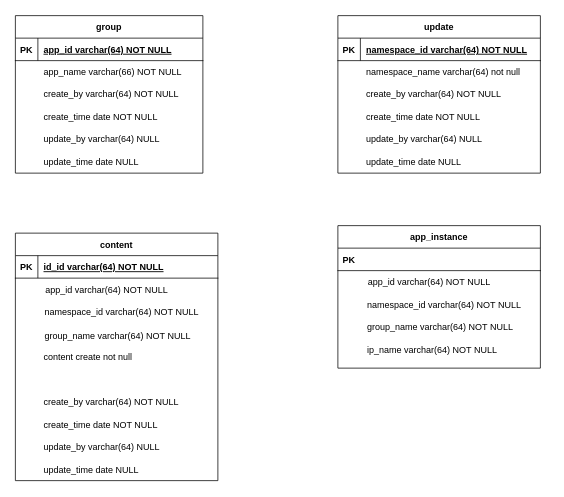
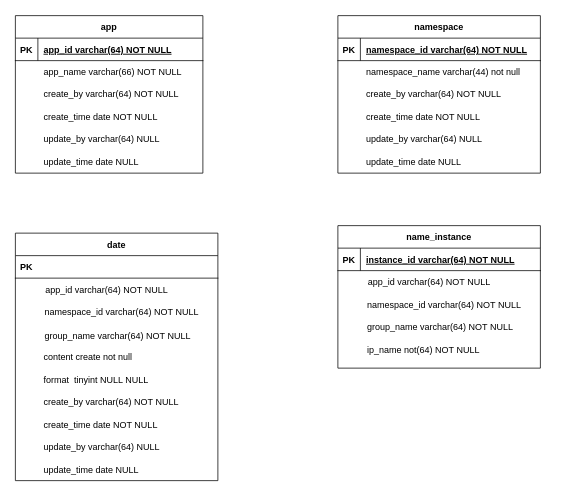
  <mxCell id="0" />
  <mxCell id="1" parent="0" />
- <mxCell id="2" value="group" style="shape=table;startSize=30;container=1;collapsible=1;childLayout=tableLayout;fixedRows=1;rowLines=0;fontStyle=1;align=center;resizeLast=1;" parent="1" vertex="1"><mxGeometry x="20" y="20" width="250" height="210" as="geometry" /></mxCell>
+ <mxCell id="2" value="app" style="shape=table;startSize=30;container=1;collapsible=1;childLayout=tableLayout;fixedRows=1;rowLines=0;fontStyle=1;align=center;resizeLast=1;" parent="1" vertex="1"><mxGeometry x="20" y="20" width="250" height="210" as="geometry" /></mxCell>
  <mxCell id="3" value="" style="shape=partialRectangle;collapsible=0;dropTarget=0;pointerEvents=0;fillColor=none;points=[[0,0.5],[1,0.5]];portConstraint=eastwest;top=0;left=0;right=0;bottom=1;" parent="2" vertex="1"><mxGeometry y="30" width="250" height="30" as="geometry" /></mxCell>
  <mxCell id="4" value="PK" style="shape=partialRectangle;overflow=hidden;connectable=0;fillColor=none;top=0;left=0;bottom=0;right=0;fontStyle=1;" parent="3" vertex="1"><mxGeometry width="30" height="30" as="geometry" /></mxCell>
  <mxCell id="5" value="app_id varchar(64) NOT NULL " style="shape=partialRectangle;overflow=hidden;connectable=0;fillColor=none;top=0;left=0;bottom=0;right=0;align=left;spacingLeft=6;fontStyle=5;" parent="3" vertex="1"><mxGeometry x="30" width="220" height="30" as="geometry" /></mxCell>
  <mxCell id="6" value="" style="shape=partialRectangle;collapsible=0;dropTarget=0;pointerEvents=0;fillColor=none;points=[[0,0.5],[1,0.5]];portConstraint=eastwest;top=0;left=0;right=0;bottom=0;" vertex="1" parent="1"><mxGeometry x="20" y="80" width="250" height="30" as="geometry" /></mxCell>
  <mxCell id="7" value="" style="shape=partialRectangle;overflow=hidden;connectable=0;fillColor=none;top=0;left=0;bottom=0;right=0;" vertex="1" parent="6"><mxGeometry width="30" height="30" as="geometry" /></mxCell>
  <mxCell id="8" value="app_name varchar(66) NOT NULL" style="shape=partialRectangle;overflow=hidden;connectable=0;fillColor=none;top=0;left=0;bottom=0;right=0;align=left;spacingLeft=6;" vertex="1" parent="6"><mxGeometry x="30" width="220" height="30" as="geometry" /></mxCell>
  <mxCell id="9" value="" style="shape=partialRectangle;collapsible=0;dropTarget=0;pointerEvents=0;fillColor=none;points=[[0,0.5],[1,0.5]];portConstraint=eastwest;top=0;left=0;right=0;bottom=0;" vertex="1" parent="1"><mxGeometry x="20" y="109" width="250" height="30" as="geometry" /></mxCell>
  <mxCell id="10" value="" style="shape=partialRectangle;overflow=hidden;connectable=0;fillColor=none;top=0;left=0;bottom=0;right=0;" vertex="1" parent="9"><mxGeometry width="30" height="30" as="geometry" /></mxCell>
  <mxCell id="11" value="create_by varchar(64) NOT NULL" style="shape=partialRectangle;overflow=hidden;connectable=0;fillColor=none;top=0;left=0;bottom=0;right=0;align=left;spacingLeft=6;" vertex="1" parent="9"><mxGeometry x="30" width="220" height="30" as="geometry" /></mxCell>
  <mxCell id="12" value="" style="shape=partialRectangle;collapsible=0;dropTarget=0;pointerEvents=0;fillColor=none;points=[[0,0.5],[1,0.5]];portConstraint=eastwest;top=0;left=0;right=0;bottom=0;" vertex="1" parent="1"><mxGeometry x="20" y="139" width="250" height="30" as="geometry" /></mxCell>
  <mxCell id="13" value="" style="shape=partialRectangle;overflow=hidden;connectable=0;fillColor=none;top=0;left=0;bottom=0;right=0;" vertex="1" parent="12"><mxGeometry width="30" height="30" as="geometry" /></mxCell>
  <mxCell id="14" value="create_time date NOT NULL" style="shape=partialRectangle;overflow=hidden;connectable=0;fillColor=none;top=0;left=0;bottom=0;right=0;align=left;spacingLeft=6;" vertex="1" parent="12"><mxGeometry x="30" width="220" height="30" as="geometry" /></mxCell>
  <mxCell id="15" value="" style="shape=partialRectangle;collapsible=0;dropTarget=0;pointerEvents=0;fillColor=none;points=[[0,0.5],[1,0.5]];portConstraint=eastwest;top=0;left=0;right=0;bottom=0;" vertex="1" parent="1"><mxGeometry x="20" y="169" width="250" height="30" as="geometry" /></mxCell>
  <mxCell id="16" value="" style="shape=partialRectangle;overflow=hidden;connectable=0;fillColor=none;top=0;left=0;bottom=0;right=0;" vertex="1" parent="15"><mxGeometry width="30" height="30" as="geometry" /></mxCell>
  <mxCell id="17" value="update_by varchar(64) NULL" style="shape=partialRectangle;overflow=hidden;connectable=0;fillColor=none;top=0;left=0;bottom=0;right=0;align=left;spacingLeft=6;" vertex="1" parent="15"><mxGeometry x="30" width="220" height="30" as="geometry" /></mxCell>
  <mxCell id="18" value="" style="shape=partialRectangle;collapsible=0;dropTarget=0;pointerEvents=0;fillColor=none;points=[[0,0.5],[1,0.5]];portConstraint=eastwest;top=0;left=0;right=0;bottom=0;" vertex="1" parent="1"><mxGeometry x="20" y="199" width="250" height="30" as="geometry" /></mxCell>
  <mxCell id="19" value="" style="shape=partialRectangle;overflow=hidden;connectable=0;fillColor=none;top=0;left=0;bottom=0;right=0;" vertex="1" parent="18"><mxGeometry width="30" height="30" as="geometry" /></mxCell>
  <mxCell id="20" value="update_time date NULL" style="shape=partialRectangle;overflow=hidden;connectable=0;fillColor=none;top=0;left=0;bottom=0;right=0;align=left;spacingLeft=6;" vertex="1" parent="18"><mxGeometry x="30" width="220" height="30" as="geometry" /></mxCell>
- <mxCell id="21" value="update" style="shape=table;startSize=30;container=1;collapsible=1;childLayout=tableLayout;fixedRows=1;rowLines=0;fontStyle=1;align=center;resizeLast=1;" vertex="1" parent="1"><mxGeometry x="450" y="20" width="270" height="210" as="geometry" /></mxCell>
+ <mxCell id="21" value="namespace" style="shape=table;startSize=30;container=1;collapsible=1;childLayout=tableLayout;fixedRows=1;rowLines=0;fontStyle=1;align=center;resizeLast=1;" vertex="1" parent="1"><mxGeometry x="450" y="20" width="270" height="210" as="geometry" /></mxCell>
  <mxCell id="22" value="" style="shape=partialRectangle;collapsible=0;dropTarget=0;pointerEvents=0;fillColor=none;points=[[0,0.5],[1,0.5]];portConstraint=eastwest;top=0;left=0;right=0;bottom=1;" vertex="1" parent="21"><mxGeometry y="30" width="270" height="30" as="geometry" /></mxCell>
  <mxCell id="23" value="PK" style="shape=partialRectangle;overflow=hidden;connectable=0;fillColor=none;top=0;left=0;bottom=0;right=0;fontStyle=1;" vertex="1" parent="22"><mxGeometry width="30" height="30" as="geometry" /></mxCell>
  <mxCell id="24" value="namespace_id varchar(64) NOT NULL " style="shape=partialRectangle;overflow=hidden;connectable=0;fillColor=none;top=0;left=0;bottom=0;right=0;align=left;spacingLeft=6;fontStyle=5;" vertex="1" parent="22"><mxGeometry x="30" width="240" height="30" as="geometry" /></mxCell>
  <mxCell id="25" value="" style="shape=partialRectangle;collapsible=0;dropTarget=0;pointerEvents=0;fillColor=none;points=[[0,0.5],[1,0.5]];portConstraint=eastwest;top=0;left=0;right=0;bottom=0;" vertex="1" parent="1"><mxGeometry x="450" y="80" width="250" height="30" as="geometry" /></mxCell>
  <mxCell id="26" value="" style="shape=partialRectangle;overflow=hidden;connectable=0;fillColor=none;top=0;left=0;bottom=0;right=0;" vertex="1" parent="25"><mxGeometry width="30" height="30" as="geometry" /></mxCell>
- <mxCell id="27" value="namespace_name varchar(64) not null" style="shape=partialRectangle;overflow=hidden;connectable=0;fillColor=none;top=0;left=0;bottom=0;right=0;align=left;spacingLeft=6;" vertex="1" parent="25"><mxGeometry x="30" width="220" height="30" as="geometry" /></mxCell>
+ <mxCell id="27" value="namespace_name varchar(44) not null" style="shape=partialRectangle;overflow=hidden;connectable=0;fillColor=none;top=0;left=0;bottom=0;right=0;align=left;spacingLeft=6;" vertex="1" parent="25"><mxGeometry x="30" width="220" height="30" as="geometry" /></mxCell>
  <mxCell id="28" value="" style="shape=partialRectangle;collapsible=0;dropTarget=0;pointerEvents=0;fillColor=none;points=[[0,0.5],[1,0.5]];portConstraint=eastwest;top=0;left=0;right=0;bottom=0;" vertex="1" parent="1"><mxGeometry x="450" y="109" width="250" height="30" as="geometry" /></mxCell>
  <mxCell id="29" value="" style="shape=partialRectangle;overflow=hidden;connectable=0;fillColor=none;top=0;left=0;bottom=0;right=0;" vertex="1" parent="28"><mxGeometry width="30" height="30" as="geometry" /></mxCell>
  <mxCell id="30" value="create_by varchar(64) NOT NULL" style="shape=partialRectangle;overflow=hidden;connectable=0;fillColor=none;top=0;left=0;bottom=0;right=0;align=left;spacingLeft=6;" vertex="1" parent="28"><mxGeometry x="30" width="220" height="30" as="geometry" /></mxCell>
  <mxCell id="31" value="" style="shape=partialRectangle;collapsible=0;dropTarget=0;pointerEvents=0;fillColor=none;points=[[0,0.5],[1,0.5]];portConstraint=eastwest;top=0;left=0;right=0;bottom=0;" vertex="1" parent="1"><mxGeometry x="450" y="139" width="250" height="30" as="geometry" /></mxCell>
  <mxCell id="32" value="" style="shape=partialRectangle;overflow=hidden;connectable=0;fillColor=none;top=0;left=0;bottom=0;right=0;" vertex="1" parent="31"><mxGeometry width="30" height="30" as="geometry" /></mxCell>
  <mxCell id="33" value="create_time date NOT NULL" style="shape=partialRectangle;overflow=hidden;connectable=0;fillColor=none;top=0;left=0;bottom=0;right=0;align=left;spacingLeft=6;" vertex="1" parent="31"><mxGeometry x="30" width="220" height="30" as="geometry" /></mxCell>
  <mxCell id="34" value="" style="shape=partialRectangle;collapsible=0;dropTarget=0;pointerEvents=0;fillColor=none;points=[[0,0.5],[1,0.5]];portConstraint=eastwest;top=0;left=0;right=0;bottom=0;" vertex="1" parent="1"><mxGeometry x="450" y="169" width="250" height="30" as="geometry" /></mxCell>
  <mxCell id="35" value="" style="shape=partialRectangle;overflow=hidden;connectable=0;fillColor=none;top=0;left=0;bottom=0;right=0;" vertex="1" parent="34"><mxGeometry width="30" height="30" as="geometry" /></mxCell>
  <mxCell id="36" value="update_by varchar(64) NULL" style="shape=partialRectangle;overflow=hidden;connectable=0;fillColor=none;top=0;left=0;bottom=0;right=0;align=left;spacingLeft=6;" vertex="1" parent="34"><mxGeometry x="30" width="220" height="30" as="geometry" /></mxCell>
  <mxCell id="37" value="" style="shape=partialRectangle;collapsible=0;dropTarget=0;pointerEvents=0;fillColor=none;points=[[0,0.5],[1,0.5]];portConstraint=eastwest;top=0;left=0;right=0;bottom=0;" vertex="1" parent="1"><mxGeometry x="450" y="199" width="250" height="30" as="geometry" /></mxCell>
  <mxCell id="38" value="" style="shape=partialRectangle;overflow=hidden;connectable=0;fillColor=none;top=0;left=0;bottom=0;right=0;" vertex="1" parent="37"><mxGeometry width="30" height="30" as="geometry" /></mxCell>
  <mxCell id="39" value="update_time date NULL" style="shape=partialRectangle;overflow=hidden;connectable=0;fillColor=none;top=0;left=0;bottom=0;right=0;align=left;spacingLeft=6;" vertex="1" parent="37"><mxGeometry x="30" width="220" height="30" as="geometry" /></mxCell>
- <mxCell id="40" value="content" style="shape=table;startSize=30;container=1;collapsible=1;childLayout=tableLayout;fixedRows=1;rowLines=0;fontStyle=1;align=center;resizeLast=1;" vertex="1" parent="1"><mxGeometry x="20" y="310" width="270" height="330" as="geometry" /></mxCell>
+ <mxCell id="40" value="date" style="shape=table;startSize=30;container=1;collapsible=1;childLayout=tableLayout;fixedRows=1;rowLines=0;fontStyle=1;align=center;resizeLast=1;" vertex="1" parent="1"><mxGeometry x="20" y="310" width="270" height="330" as="geometry" /></mxCell>
  <mxCell id="41" value="" style="shape=partialRectangle;collapsible=0;dropTarget=0;pointerEvents=0;fillColor=none;points=[[0,0.5],[1,0.5]];portConstraint=eastwest;top=0;left=0;right=0;bottom=1;" vertex="1" parent="40"><mxGeometry y="30" width="270" height="30" as="geometry" /></mxCell>
  <mxCell id="42" value="PK" style="shape=partialRectangle;overflow=hidden;connectable=0;fillColor=none;top=0;left=0;bottom=0;right=0;fontStyle=1;" vertex="1" parent="41"><mxGeometry width="30" height="30" as="geometry" /></mxCell>
- <mxCell id="43" value="id_id varchar(64) NOT NULL " style="shape=partialRectangle;overflow=hidden;connectable=0;fillColor=none;top=0;left=0;bottom=0;right=0;align=left;spacingLeft=6;fontStyle=5;" vertex="1" parent="41"><mxGeometry x="30" width="240" height="30" as="geometry" /></mxCell>
- <mxCell id="44" value="app_instance" style="shape=table;startSize=30;container=1;collapsible=1;childLayout=tableLayout;fixedRows=1;rowLines=0;fontStyle=1;align=center;resizeLast=1;" vertex="1" parent="1"><mxGeometry x="450" y="300" width="270" height="190" as="geometry" /></mxCell>
+ <mxCell id="44" value="name_instance" style="shape=table;startSize=30;container=1;collapsible=1;childLayout=tableLayout;fixedRows=1;rowLines=0;fontStyle=1;align=center;resizeLast=1;" vertex="1" parent="1"><mxGeometry x="450" y="300" width="270" height="190" as="geometry" /></mxCell>
  <mxCell id="45" value="" style="shape=partialRectangle;collapsible=0;dropTarget=0;pointerEvents=0;fillColor=none;points=[[0,0.5],[1,0.5]];portConstraint=eastwest;top=0;left=0;right=0;bottom=1;" vertex="1" parent="44"><mxGeometry y="30" width="270" height="30" as="geometry" /></mxCell>
  <mxCell id="46" value="PK" style="shape=partialRectangle;overflow=hidden;connectable=0;fillColor=none;top=0;left=0;bottom=0;right=0;fontStyle=1;" vertex="1" parent="45"><mxGeometry width="30" height="30" as="geometry" /></mxCell>
+ <mxCell id="47" value="instance_id varchar(64) NOT NULL " style="shape=partialRectangle;overflow=hidden;connectable=0;fillColor=none;top=0;left=0;bottom=0;right=0;align=left;spacingLeft=6;fontStyle=5;" vertex="1" parent="45"><mxGeometry x="30" width="240" height="30" as="geometry" /></mxCell>
  <mxCell id="48" value="" style="shape=partialRectangle;collapsible=0;dropTarget=0;pointerEvents=0;fillColor=none;points=[[0,0.5],[1,0.5]];portConstraint=eastwest;top=0;left=0;right=0;bottom=0;" vertex="1" parent="1"><mxGeometry x="450" y="360" width="270" height="30" as="geometry" /></mxCell>
  <mxCell id="49" value="" style="shape=partialRectangle;overflow=hidden;connectable=0;fillColor=none;top=0;left=0;bottom=0;right=0;" vertex="1" parent="48"><mxGeometry width="32.4" height="30" as="geometry" /></mxCell>
  <mxCell id="50" value="app_id varchar(64) NOT NULL" style="shape=partialRectangle;overflow=hidden;connectable=0;fillColor=none;top=0;left=0;bottom=0;right=0;align=left;spacingLeft=6;" vertex="1" parent="48"><mxGeometry x="32.4" width="237.6" height="30" as="geometry" /></mxCell>
  <mxCell id="51" value="" style="shape=partialRectangle;collapsible=0;dropTarget=0;pointerEvents=0;fillColor=none;points=[[0,0.5],[1,0.5]];portConstraint=eastwest;top=0;left=0;right=0;bottom=0;" vertex="1" parent="1"><mxGeometry x="450" y="390" width="270" height="30" as="geometry" /></mxCell>
  <mxCell id="52" value="" style="shape=partialRectangle;overflow=hidden;connectable=0;fillColor=none;top=0;left=0;bottom=0;right=0;" vertex="1" parent="51"><mxGeometry width="32.4" height="30" as="geometry" /></mxCell>
  <mxCell id="53" value="namespace_id varchar(64) NOT NULL" style="shape=partialRectangle;overflow=hidden;connectable=0;fillColor=none;top=0;left=0;bottom=0;right=0;align=left;spacingLeft=6;" vertex="1" parent="51"><mxGeometry x="31.4" width="237.6" height="30" as="geometry" /></mxCell>
  <mxCell id="54" value="" style="shape=partialRectangle;collapsible=0;dropTarget=0;pointerEvents=0;fillColor=none;points=[[0,0.5],[1,0.5]];portConstraint=eastwest;top=0;left=0;right=0;bottom=0;" vertex="1" parent="1"><mxGeometry x="450" y="420" width="270" height="30" as="geometry" /></mxCell>
  <mxCell id="55" value="" style="shape=partialRectangle;overflow=hidden;connectable=0;fillColor=none;top=0;left=0;bottom=0;right=0;" vertex="1" parent="54"><mxGeometry width="32.4" height="30" as="geometry" /></mxCell>
  <mxCell id="56" value="group_name varchar(64) NOT NULL" style="shape=partialRectangle;overflow=hidden;connectable=0;fillColor=none;top=0;left=0;bottom=0;right=0;align=left;spacingLeft=6;" vertex="1" parent="54"><mxGeometry x="31.4" width="237.6" height="30" as="geometry" /></mxCell>
  <mxCell id="57" value="" style="shape=partialRectangle;collapsible=0;dropTarget=0;pointerEvents=0;fillColor=none;points=[[0,0.5],[1,0.5]];portConstraint=eastwest;top=0;left=0;right=0;bottom=0;" vertex="1" parent="1"><mxGeometry x="450" y="450" width="270" height="30" as="geometry" /></mxCell>
  <mxCell id="58" value="" style="shape=partialRectangle;overflow=hidden;connectable=0;fillColor=none;top=0;left=0;bottom=0;right=0;" vertex="1" parent="57"><mxGeometry width="32.4" height="30" as="geometry" /></mxCell>
- <mxCell id="59" value="ip_name varchar(64) NOT NULL" style="shape=partialRectangle;overflow=hidden;connectable=0;fillColor=none;top=0;left=0;bottom=0;right=0;align=left;spacingLeft=6;" vertex="1" parent="57"><mxGeometry x="31.4" width="237.6" height="30" as="geometry" /></mxCell>
+ <mxCell id="59" value="ip_name not(64) NOT NULL" style="shape=partialRectangle;overflow=hidden;connectable=0;fillColor=none;top=0;left=0;bottom=0;right=0;align=left;spacingLeft=6;" vertex="1" parent="57"><mxGeometry x="31.4" width="237.6" height="30" as="geometry" /></mxCell>
  <mxCell id="60" value="" style="shape=partialRectangle;collapsible=0;dropTarget=0;pointerEvents=0;fillColor=none;points=[[0,0.5],[1,0.5]];portConstraint=eastwest;top=0;left=0;right=0;bottom=0;" vertex="1" parent="1"><mxGeometry x="460" y="490" width="270" height="30" as="geometry" /></mxCell>
  <mxCell id="61" value="" style="shape=partialRectangle;overflow=hidden;connectable=0;fillColor=none;top=0;left=0;bottom=0;right=0;" vertex="1" parent="60"><mxGeometry width="32.4" height="30" as="geometry" /></mxCell>
  <mxCell id="62" value="" style="shape=partialRectangle;collapsible=0;dropTarget=0;pointerEvents=0;fillColor=none;points=[[0,0.5],[1,0.5]];portConstraint=eastwest;top=0;left=0;right=0;bottom=0;" vertex="1" parent="1"><mxGeometry x="20" y="370" width="270" height="30" as="geometry" /></mxCell>
  <mxCell id="63" value="" style="shape=partialRectangle;overflow=hidden;connectable=0;fillColor=none;top=0;left=0;bottom=0;right=0;" vertex="1" parent="62"><mxGeometry width="32.4" height="30" as="geometry" /></mxCell>
  <mxCell id="64" value="app_id varchar(64) NOT NULL" style="shape=partialRectangle;overflow=hidden;connectable=0;fillColor=none;top=0;left=0;bottom=0;right=0;align=left;spacingLeft=6;" vertex="1" parent="62"><mxGeometry x="32.4" width="237.6" height="30" as="geometry" /></mxCell>
  <mxCell id="65" value="" style="shape=partialRectangle;collapsible=0;dropTarget=0;pointerEvents=0;fillColor=none;points=[[0,0.5],[1,0.5]];portConstraint=eastwest;top=0;left=0;right=0;bottom=0;" vertex="1" parent="1"><mxGeometry x="20" y="400" width="270" height="30" as="geometry" /></mxCell>
  <mxCell id="66" value="" style="shape=partialRectangle;overflow=hidden;connectable=0;fillColor=none;top=0;left=0;bottom=0;right=0;" vertex="1" parent="65"><mxGeometry width="32.4" height="30" as="geometry" /></mxCell>
  <mxCell id="67" value="namespace_id varchar(64) NOT NULL" style="shape=partialRectangle;overflow=hidden;connectable=0;fillColor=none;top=0;left=0;bottom=0;right=0;align=left;spacingLeft=6;" vertex="1" parent="65"><mxGeometry x="31.4" width="237.6" height="30" as="geometry" /></mxCell>
  <mxCell id="68" value="" style="shape=partialRectangle;collapsible=0;dropTarget=0;pointerEvents=0;fillColor=none;points=[[0,0.5],[1,0.5]];portConstraint=eastwest;top=0;left=0;right=0;bottom=0;" vertex="1" parent="1"><mxGeometry x="20" y="432" width="270" height="30" as="geometry" /></mxCell>
  <mxCell id="69" value="" style="shape=partialRectangle;overflow=hidden;connectable=0;fillColor=none;top=0;left=0;bottom=0;right=0;" vertex="1" parent="68"><mxGeometry width="32.4" height="30" as="geometry" /></mxCell>
  <mxCell id="70" value="group_name varchar(64) NOT NULL" style="shape=partialRectangle;overflow=hidden;connectable=0;fillColor=none;top=0;left=0;bottom=0;right=0;align=left;spacingLeft=6;" vertex="1" parent="68"><mxGeometry x="31.4" width="237.6" height="30" as="geometry" /></mxCell>
  <mxCell id="71" value="" style="shape=partialRectangle;collapsible=0;dropTarget=0;pointerEvents=0;fillColor=none;points=[[0,0.5],[1,0.5]];portConstraint=eastwest;top=0;left=0;right=0;bottom=0;" vertex="1" parent="1"><mxGeometry x="20" y="460" width="250" height="30" as="geometry" /></mxCell>
  <mxCell id="72" value="" style="shape=partialRectangle;overflow=hidden;connectable=0;fillColor=none;top=0;left=0;bottom=0;right=0;" vertex="1" parent="71"><mxGeometry width="30" height="30" as="geometry" /></mxCell>
  <mxCell id="73" value="content create not null" style="shape=partialRectangle;overflow=hidden;connectable=0;fillColor=none;top=0;left=0;bottom=0;right=0;align=left;spacingLeft=6;" vertex="1" parent="71"><mxGeometry x="30" width="220" height="30" as="geometry" /></mxCell>
  <mxCell id="74" value="" style="shape=partialRectangle;collapsible=0;dropTarget=0;pointerEvents=0;fillColor=none;points=[[0,0.5],[1,0.5]];portConstraint=eastwest;top=0;left=0;right=0;bottom=0;" vertex="1" parent="1"><mxGeometry x="20" y="490" width="250" height="30" as="geometry" /></mxCell>
  <mxCell id="75" value="" style="shape=partialRectangle;overflow=hidden;connectable=0;fillColor=none;top=0;left=0;bottom=0;right=0;" vertex="1" parent="74"><mxGeometry width="30" height="30" as="geometry" /></mxCell>
+ <mxCell id="76" value="format  tinyint NULL NULL" style="shape=partialRectangle;overflow=hidden;connectable=0;fillColor=none;top=0;left=0;bottom=0;right=0;align=left;spacingLeft=6;" vertex="1" parent="74"><mxGeometry x="30" width="220" height="30" as="geometry" /></mxCell>
  <mxCell id="77" value="" style="shape=partialRectangle;collapsible=0;dropTarget=0;pointerEvents=0;fillColor=none;points=[[0,0.5],[1,0.5]];portConstraint=eastwest;top=0;left=0;right=0;bottom=0;" vertex="1" parent="1"><mxGeometry x="20" y="520" width="250" height="30" as="geometry" /></mxCell>
  <mxCell id="78" value="" style="shape=partialRectangle;overflow=hidden;connectable=0;fillColor=none;top=0;left=0;bottom=0;right=0;" vertex="1" parent="77"><mxGeometry width="30" height="30" as="geometry" /></mxCell>
  <mxCell id="79" value="create_by varchar(64) NOT NULL" style="shape=partialRectangle;overflow=hidden;connectable=0;fillColor=none;top=0;left=0;bottom=0;right=0;align=left;spacingLeft=6;" vertex="1" parent="77"><mxGeometry x="30" width="220" height="30" as="geometry" /></mxCell>
  <mxCell id="80" value="" style="shape=partialRectangle;collapsible=0;dropTarget=0;pointerEvents=0;fillColor=none;points=[[0,0.5],[1,0.5]];portConstraint=eastwest;top=0;left=0;right=0;bottom=0;" vertex="1" parent="1"><mxGeometry x="20" y="550" width="250" height="30" as="geometry" /></mxCell>
  <mxCell id="81" value="" style="shape=partialRectangle;overflow=hidden;connectable=0;fillColor=none;top=0;left=0;bottom=0;right=0;" vertex="1" parent="80"><mxGeometry width="30" height="30" as="geometry" /></mxCell>
  <mxCell id="82" value="create_time date NOT NULL" style="shape=partialRectangle;overflow=hidden;connectable=0;fillColor=none;top=0;left=0;bottom=0;right=0;align=left;spacingLeft=6;" vertex="1" parent="80"><mxGeometry x="30" width="220" height="30" as="geometry" /></mxCell>
  <mxCell id="83" value="" style="shape=partialRectangle;collapsible=0;dropTarget=0;pointerEvents=0;fillColor=none;points=[[0,0.5],[1,0.5]];portConstraint=eastwest;top=0;left=0;right=0;bottom=0;" vertex="1" parent="1"><mxGeometry x="20" y="580" width="250" height="30" as="geometry" /></mxCell>
  <mxCell id="84" value="" style="shape=partialRectangle;overflow=hidden;connectable=0;fillColor=none;top=0;left=0;bottom=0;right=0;" vertex="1" parent="83"><mxGeometry width="30" height="30" as="geometry" /></mxCell>
  <mxCell id="85" value="update_by varchar(64) NULL" style="shape=partialRectangle;overflow=hidden;connectable=0;fillColor=none;top=0;left=0;bottom=0;right=0;align=left;spacingLeft=6;" vertex="1" parent="83"><mxGeometry x="30" width="220" height="30" as="geometry" /></mxCell>
  <mxCell id="86" value="" style="shape=partialRectangle;collapsible=0;dropTarget=0;pointerEvents=0;fillColor=none;points=[[0,0.5],[1,0.5]];portConstraint=eastwest;top=0;left=0;right=0;bottom=0;" vertex="1" parent="1"><mxGeometry x="20" y="610" width="250" height="30" as="geometry" /></mxCell>
  <mxCell id="87" value="" style="shape=partialRectangle;overflow=hidden;connectable=0;fillColor=none;top=0;left=0;bottom=0;right=0;" vertex="1" parent="86"><mxGeometry width="30" height="30" as="geometry" /></mxCell>
  <mxCell id="88" value="update_time date NULL" style="shape=partialRectangle;overflow=hidden;connectable=0;fillColor=none;top=0;left=0;bottom=0;right=0;align=left;spacingLeft=6;" vertex="1" parent="86"><mxGeometry x="30" width="220" height="30" as="geometry" /></mxCell>
